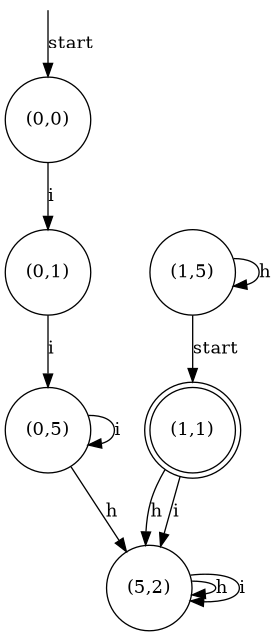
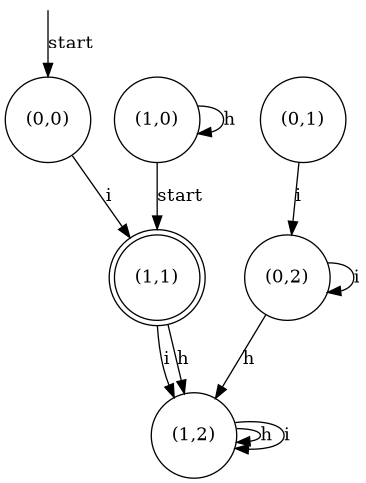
  digraph {
    rankdir=TB
    node [shape=circle]
    __start [shape=point style=invis]
    "(0,0)"
    "(0,1)"
-   "(1,0)" [label="(1,5)"]
+   "(1,0)"
    "(1,1)" [shape=doublecircle]
-   "(0,2)" [label="(0,5)"]
-   "(1,2)" [label="(5,2)"]
+   "(0,2)"
+   "(1,2)"
    __start -> "(0,0)" [label=start]
-   "(0,0)" -> "(0,1)" [label=i]
+   "(0,0)" -> "(1,1)" [label=i]
    "(0,1)" -> "(0,2)" [label=i]
    "(1,0)" -> "(1,0)" [label=h]
    "(1,0)" -> "(1,1)" [label=start]
    "(1,1)" -> "(1,2)" [label=h]
    "(1,1)" -> "(1,2)" [label=i]
    "(0,2)" -> "(0,2)" [label=i]
    "(0,2)" -> "(1,2)" [label=h]
    "(1,2)" -> "(1,2)" [label=h]
    "(1,2)" -> "(1,2)" [label=i]
  }
